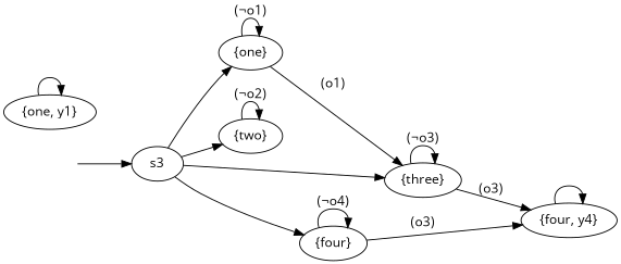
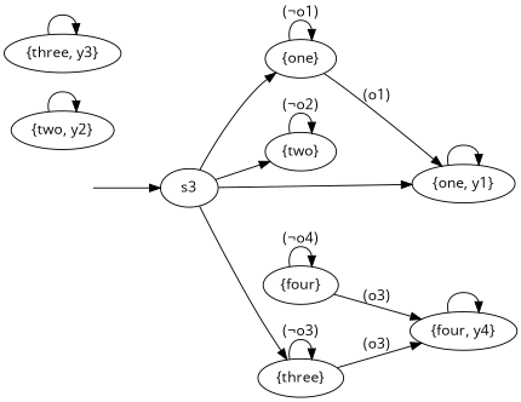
  digraph {
    fontname="Open Sans"
    rankdir=LR
    node [fontname="Open Sans"]
    edge [fontname="Open Sans"]
    _init [style=invis]
    n2 [label=s3]
    n3 [label="{one}"]
    n4 [label="{two}"]
    n5 [label="{three}"]
    n6 [label="{four}"]
    n7 [label="{one, y1}"]
    n8 [label="{four, y4}"]
+   n9 [label="{two, y2}"]
+   n10 [label="{three, y3}"]
    _init -> n2
    n2 -> n3
    n2 -> n4
    n2 -> n5
-   n2 -> n6
+   n2 -> n7
    n3 -> n3 [label="(¬o1)"]
-   n3 -> n5 [label="(o1)"]
+   n3 -> n7 [label="(o1)"]
    n4 -> n4 [label="(¬o2)"]
    n5 -> n5 [label="(¬o3)"]
    n5 -> n8 [label="(o3)"]
    n6 -> n6 [label="(¬o4)"]
    n6 -> n8 [label="(o3)"]
    n7 -> n7
    n8 -> n8
+   n9 -> n9
+   n10 -> n10
  }
